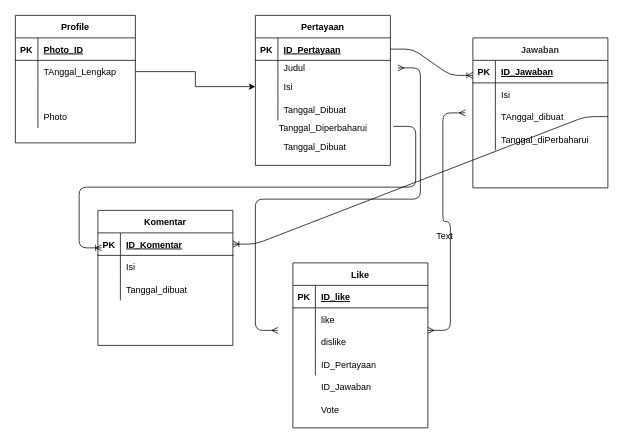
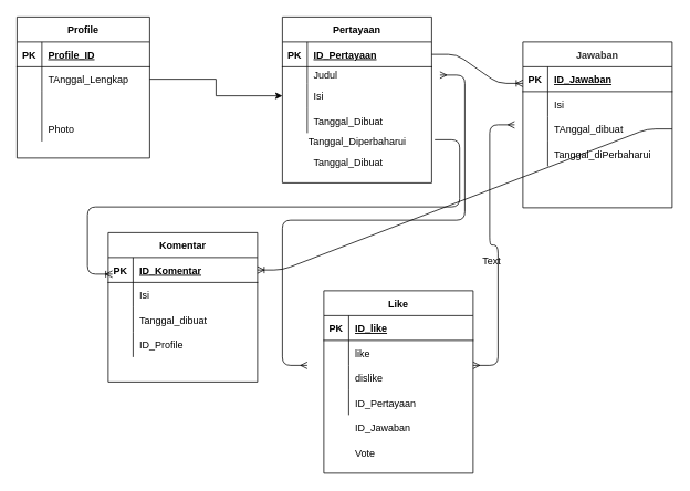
  <mxCell id="0" />
  <mxCell id="1" parent="0" />
  <mxCell id="2" value="Profile" style="shape=table;startSize=30;container=1;collapsible=1;childLayout=tableLayout;fixedRows=1;rowLines=0;fontStyle=1;align=center;resizeLast=1;" vertex="1" parent="1"><mxGeometry x="20" y="20" width="160" height="170" as="geometry" /></mxCell>
  <mxCell id="3" value="" style="shape=partialRectangle;collapsible=0;dropTarget=0;pointerEvents=0;fillColor=none;top=0;left=0;bottom=1;right=0;points=[[0,0.5],[1,0.5]];portConstraint=eastwest;" vertex="1" parent="2"><mxGeometry y="30" width="160" height="30" as="geometry" /></mxCell>
  <mxCell id="4" value="PK" style="shape=partialRectangle;connectable=0;fillColor=none;top=0;left=0;bottom=0;right=0;fontStyle=1;overflow=hidden;" vertex="1" parent="3"><mxGeometry width="30" height="30" as="geometry" /></mxCell>
- <mxCell id="5" value="Photo_ID" style="shape=partialRectangle;connectable=0;fillColor=none;top=0;left=0;bottom=0;right=0;align=left;spacingLeft=6;fontStyle=5;overflow=hidden;" vertex="1" parent="3"><mxGeometry x="30" width="130" height="30" as="geometry" /></mxCell>
+ <mxCell id="5" value="Profile_ID" style="shape=partialRectangle;connectable=0;fillColor=none;top=0;left=0;bottom=0;right=0;align=left;spacingLeft=6;fontStyle=5;overflow=hidden;" vertex="1" parent="3"><mxGeometry x="30" width="130" height="30" as="geometry" /></mxCell>
  <mxCell id="6" value="" style="shape=partialRectangle;collapsible=0;dropTarget=0;pointerEvents=0;fillColor=none;top=0;left=0;bottom=0;right=0;points=[[0,0.5],[1,0.5]];portConstraint=eastwest;" vertex="1" parent="2"><mxGeometry y="60" width="160" height="30" as="geometry" /></mxCell>
  <mxCell id="7" value="" style="shape=partialRectangle;connectable=0;fillColor=none;top=0;left=0;bottom=0;right=0;editable=1;overflow=hidden;" vertex="1" parent="6"><mxGeometry width="30" height="30" as="geometry" /></mxCell>
  <mxCell id="8" value="TAnggal_Lengkap" style="shape=partialRectangle;connectable=0;fillColor=none;top=0;left=0;bottom=0;right=0;align=left;spacingLeft=6;overflow=hidden;" vertex="1" parent="6"><mxGeometry x="30" width="130" height="30" as="geometry" /></mxCell>
  <mxCell id="9" value="" style="shape=partialRectangle;collapsible=0;dropTarget=0;pointerEvents=0;fillColor=none;top=0;left=0;bottom=0;right=0;points=[[0,0.5],[1,0.5]];portConstraint=eastwest;" vertex="1" parent="2"><mxGeometry y="90" width="160" height="30" as="geometry" /></mxCell>
  <mxCell id="10" value="" style="shape=partialRectangle;connectable=0;fillColor=none;top=0;left=0;bottom=0;right=0;editable=1;overflow=hidden;" vertex="1" parent="9"><mxGeometry width="30" height="30" as="geometry" /></mxCell>
  <mxCell id="11" value="" style="shape=partialRectangle;collapsible=0;dropTarget=0;pointerEvents=0;fillColor=none;top=0;left=0;bottom=0;right=0;points=[[0,0.5],[1,0.5]];portConstraint=eastwest;" vertex="1" parent="2"><mxGeometry y="120" width="160" height="30" as="geometry" /></mxCell>
  <mxCell id="12" value="" style="shape=partialRectangle;connectable=0;fillColor=none;top=0;left=0;bottom=0;right=0;editable=1;overflow=hidden;" vertex="1" parent="11"><mxGeometry width="30" height="30" as="geometry" /></mxCell>
  <mxCell id="13" value="Photo" style="shape=partialRectangle;connectable=0;fillColor=none;top=0;left=0;bottom=0;right=0;align=left;spacingLeft=6;overflow=hidden;" vertex="1" parent="11"><mxGeometry x="30" width="130" height="30" as="geometry" /></mxCell>
  <mxCell id="14" value="Pertayaan" style="shape=table;startSize=30;container=1;collapsible=1;childLayout=tableLayout;fixedRows=1;rowLines=0;fontStyle=1;align=center;resizeLast=1;" vertex="1" parent="1"><mxGeometry x="340" y="20" width="180" height="200" as="geometry" /></mxCell>
  <mxCell id="15" value="" style="shape=partialRectangle;collapsible=0;dropTarget=0;pointerEvents=0;fillColor=none;top=0;left=0;bottom=1;right=0;points=[[0,0.5],[1,0.5]];portConstraint=eastwest;" vertex="1" parent="14"><mxGeometry y="30" width="180" height="30" as="geometry" /></mxCell>
  <mxCell id="16" value="PK" style="shape=partialRectangle;connectable=0;fillColor=none;top=0;left=0;bottom=0;right=0;fontStyle=1;overflow=hidden;" vertex="1" parent="15"><mxGeometry width="30" height="30" as="geometry" /></mxCell>
  <mxCell id="17" value="ID_Pertayaan" style="shape=partialRectangle;connectable=0;fillColor=none;top=0;left=0;bottom=0;right=0;align=left;spacingLeft=6;fontStyle=5;overflow=hidden;" vertex="1" parent="15"><mxGeometry x="30" width="150" height="30" as="geometry" /></mxCell>
  <mxCell id="18" value="" style="shape=partialRectangle;collapsible=0;dropTarget=0;pointerEvents=0;fillColor=none;top=0;left=0;bottom=0;right=0;points=[[0,0.5],[1,0.5]];portConstraint=eastwest;" vertex="1" parent="14"><mxGeometry y="60" width="180" height="20" as="geometry" /></mxCell>
  <mxCell id="19" value="" style="shape=partialRectangle;connectable=0;fillColor=none;top=0;left=0;bottom=0;right=0;editable=1;overflow=hidden;" vertex="1" parent="18"><mxGeometry width="30" height="20" as="geometry" /></mxCell>
  <mxCell id="20" value="Judul" style="shape=partialRectangle;connectable=0;fillColor=none;top=0;left=0;bottom=0;right=0;align=left;spacingLeft=6;overflow=hidden;" vertex="1" parent="18"><mxGeometry x="30" width="150" height="20" as="geometry" /></mxCell>
  <mxCell id="21" value="" style="shape=partialRectangle;collapsible=0;dropTarget=0;pointerEvents=0;fillColor=none;top=0;left=0;bottom=0;right=0;points=[[0,0.5],[1,0.5]];portConstraint=eastwest;" vertex="1" parent="14"><mxGeometry y="80" width="180" height="30" as="geometry" /></mxCell>
  <mxCell id="22" value="" style="shape=partialRectangle;connectable=0;fillColor=none;top=0;left=0;bottom=0;right=0;editable=1;overflow=hidden;" vertex="1" parent="21"><mxGeometry width="30" height="30" as="geometry" /></mxCell>
  <mxCell id="23" value="Isi" style="shape=partialRectangle;connectable=0;fillColor=none;top=0;left=0;bottom=0;right=0;align=left;spacingLeft=6;overflow=hidden;" vertex="1" parent="21"><mxGeometry x="30" width="150" height="30" as="geometry" /></mxCell>
  <mxCell id="24" value="" style="shape=partialRectangle;collapsible=0;dropTarget=0;pointerEvents=0;fillColor=none;top=0;left=0;bottom=0;right=0;points=[[0,0.5],[1,0.5]];portConstraint=eastwest;" vertex="1" parent="14"><mxGeometry y="110" width="180" height="30" as="geometry" /></mxCell>
  <mxCell id="25" value="" style="shape=partialRectangle;connectable=0;fillColor=none;top=0;left=0;bottom=0;right=0;editable=1;overflow=hidden;" vertex="1" parent="24"><mxGeometry width="30" height="30" as="geometry" /></mxCell>
  <mxCell id="26" value="Tanggal_Dibuat" style="shape=partialRectangle;connectable=0;fillColor=none;top=0;left=0;bottom=0;right=0;align=left;spacingLeft=6;overflow=hidden;" vertex="1" parent="24"><mxGeometry x="30" width="150" height="30" as="geometry" /></mxCell>
  <mxCell id="27" value="Tanggal_Diperbaharui" style="text;html=1;align=center;verticalAlign=middle;resizable=0;points=[];autosize=1;" vertex="1" parent="14"><mxGeometry y="140" width="180" height="20" as="geometry" /></mxCell>
  <mxCell id="28" value="Tanggal_Dibuat" style="shape=partialRectangle;connectable=0;fillColor=none;top=0;left=0;bottom=0;right=0;align=left;spacingLeft=6;overflow=hidden;" vertex="1" parent="1"><mxGeometry x="370" y="180" width="150" height="30" as="geometry" /></mxCell>
  <mxCell id="29" value="" style="edgeStyle=entityRelationEdgeStyle;fontSize=12;html=1;endArrow=ERoneToMany;exitX=1;exitY=0.5;exitDx=0;exitDy=0;" edge="1" parent="1" source="15"><mxGeometry width="100" height="100" relative="1" as="geometry"><mxPoint x="530" y="200" as="sourcePoint" /><mxPoint x="630" y="100" as="targetPoint" /></mxGeometry></mxCell>
  <mxCell id="30" value="Jawaban" style="shape=table;startSize=30;container=1;collapsible=1;childLayout=tableLayout;fixedRows=1;rowLines=0;fontStyle=1;align=center;resizeLast=1;textOpacity=80;" vertex="1" parent="1"><mxGeometry x="630" y="50" width="180" height="200" as="geometry" /></mxCell>
  <mxCell id="31" value="" style="shape=partialRectangle;collapsible=0;dropTarget=0;pointerEvents=0;fillColor=none;top=0;left=0;bottom=1;right=0;points=[[0,0.5],[1,0.5]];portConstraint=eastwest;" vertex="1" parent="30"><mxGeometry y="30" width="180" height="30" as="geometry" /></mxCell>
  <mxCell id="32" value="PK" style="shape=partialRectangle;connectable=0;fillColor=none;top=0;left=0;bottom=0;right=0;fontStyle=1;overflow=hidden;" vertex="1" parent="31"><mxGeometry width="30" height="30" as="geometry" /></mxCell>
  <mxCell id="33" value="ID_Jawaban" style="shape=partialRectangle;connectable=0;fillColor=none;top=0;left=0;bottom=0;right=0;align=left;spacingLeft=6;fontStyle=5;overflow=hidden;" vertex="1" parent="31"><mxGeometry x="30" width="150" height="30" as="geometry" /></mxCell>
  <mxCell id="34" value="" style="shape=partialRectangle;collapsible=0;dropTarget=0;pointerEvents=0;fillColor=none;top=0;left=0;bottom=0;right=0;points=[[0,0.5],[1,0.5]];portConstraint=eastwest;" vertex="1" parent="30"><mxGeometry y="60" width="180" height="30" as="geometry" /></mxCell>
  <mxCell id="35" value="" style="shape=partialRectangle;connectable=0;fillColor=none;top=0;left=0;bottom=0;right=0;editable=1;overflow=hidden;" vertex="1" parent="34"><mxGeometry width="30" height="30" as="geometry" /></mxCell>
  <mxCell id="36" value="Isi" style="shape=partialRectangle;connectable=0;fillColor=none;top=0;left=0;bottom=0;right=0;align=left;spacingLeft=6;overflow=hidden;" vertex="1" parent="34"><mxGeometry x="30" width="150" height="30" as="geometry" /></mxCell>
  <mxCell id="37" value="" style="shape=partialRectangle;collapsible=0;dropTarget=0;pointerEvents=0;fillColor=none;top=0;left=0;bottom=0;right=0;points=[[0,0.5],[1,0.5]];portConstraint=eastwest;" vertex="1" parent="30"><mxGeometry y="90" width="180" height="30" as="geometry" /></mxCell>
  <mxCell id="38" value="" style="shape=partialRectangle;connectable=0;fillColor=none;top=0;left=0;bottom=0;right=0;editable=1;overflow=hidden;" vertex="1" parent="37"><mxGeometry width="30" height="30" as="geometry" /></mxCell>
  <mxCell id="39" value="TAnggal_dibuat" style="shape=partialRectangle;connectable=0;fillColor=none;top=0;left=0;bottom=0;right=0;align=left;spacingLeft=6;overflow=hidden;" vertex="1" parent="37"><mxGeometry x="30" width="150" height="30" as="geometry" /></mxCell>
  <mxCell id="40" value="" style="shape=partialRectangle;collapsible=0;dropTarget=0;pointerEvents=0;fillColor=none;top=0;left=0;bottom=0;right=0;points=[[0,0.5],[1,0.5]];portConstraint=eastwest;" vertex="1" parent="30"><mxGeometry y="120" width="180" height="30" as="geometry" /></mxCell>
  <mxCell id="41" value="" style="shape=partialRectangle;connectable=0;fillColor=none;top=0;left=0;bottom=0;right=0;editable=1;overflow=hidden;" vertex="1" parent="40"><mxGeometry width="30" height="30" as="geometry" /></mxCell>
  <mxCell id="42" value="Tanggal_diPerbaharui" style="shape=partialRectangle;connectable=0;fillColor=none;top=0;left=0;bottom=0;right=0;align=left;spacingLeft=6;overflow=hidden;" vertex="1" parent="40"><mxGeometry x="30" width="150" height="30" as="geometry" /></mxCell>
  <mxCell id="43" value="" style="edgeStyle=entityRelationEdgeStyle;fontSize=12;html=1;endArrow=ERoneToMany;exitX=1.021;exitY=0.4;exitDx=0;exitDy=0;exitPerimeter=0;" edge="1" parent="1" source="27"><mxGeometry width="100" height="100" relative="1" as="geometry"><mxPoint x="305" y="100" as="sourcePoint" /><mxPoint x="135" y="330" as="targetPoint" /></mxGeometry></mxCell>
  <mxCell id="44" value="" style="edgeStyle=entityRelationEdgeStyle;fontSize=12;html=1;endArrow=ERoneToMany;exitX=1;exitY=0.5;exitDx=0;exitDy=0;" edge="1" parent="1" source="37" target="48"><mxGeometry width="100" height="100" relative="1" as="geometry"><mxPoint x="720" y="330" as="sourcePoint" /><mxPoint x="650" y="241" as="targetPoint" /></mxGeometry></mxCell>
  <mxCell id="45" value="ID_Jawaban" style="shape=partialRectangle;connectable=0;fillColor=none;top=0;left=0;bottom=0;right=0;align=left;spacingLeft=6;overflow=hidden;" vertex="1" parent="1"><mxGeometry x="420" y="500" width="150" height="30" as="geometry" /></mxCell>
  <mxCell id="46" value="" style="edgeStyle=entityRelationEdgeStyle;fontSize=12;html=1;endArrow=ERmany;startArrow=ERmany;" edge="1" parent="1"><mxGeometry width="100" height="100" relative="1" as="geometry"><mxPoint x="570" y="440" as="sourcePoint" /><mxPoint x="620" y="150" as="targetPoint" /></mxGeometry></mxCell>
  <mxCell id="47" value="Komentar" style="shape=table;startSize=30;container=1;collapsible=1;childLayout=tableLayout;fixedRows=1;rowLines=0;fontStyle=1;align=center;resizeLast=1;" vertex="1" parent="1"><mxGeometry x="130" y="280" width="180" height="180" as="geometry" /></mxCell>
  <mxCell id="48" value="" style="shape=partialRectangle;collapsible=0;dropTarget=0;pointerEvents=0;fillColor=none;top=0;left=0;bottom=1;right=0;points=[[0,0.5],[1,0.5]];portConstraint=eastwest;" vertex="1" parent="47"><mxGeometry y="30" width="180" height="30" as="geometry" /></mxCell>
  <mxCell id="49" value="PK" style="shape=partialRectangle;connectable=0;fillColor=none;top=0;left=0;bottom=0;right=0;fontStyle=1;overflow=hidden;" vertex="1" parent="48"><mxGeometry width="30" height="30" as="geometry" /></mxCell>
  <mxCell id="50" value="ID_Komentar" style="shape=partialRectangle;connectable=0;fillColor=none;top=0;left=0;bottom=0;right=0;align=left;spacingLeft=6;fontStyle=5;overflow=hidden;" vertex="1" parent="48"><mxGeometry x="30" width="150" height="30" as="geometry" /></mxCell>
  <mxCell id="51" value="" style="shape=partialRectangle;collapsible=0;dropTarget=0;pointerEvents=0;fillColor=none;top=0;left=0;bottom=0;right=0;points=[[0,0.5],[1,0.5]];portConstraint=eastwest;" vertex="1" parent="47"><mxGeometry y="60" width="180" height="30" as="geometry" /></mxCell>
  <mxCell id="52" value="" style="shape=partialRectangle;connectable=0;fillColor=none;top=0;left=0;bottom=0;right=0;editable=1;overflow=hidden;" vertex="1" parent="51"><mxGeometry width="30" height="30" as="geometry" /></mxCell>
  <mxCell id="53" value="Isi" style="shape=partialRectangle;connectable=0;fillColor=none;top=0;left=0;bottom=0;right=0;align=left;spacingLeft=6;overflow=hidden;" vertex="1" parent="51"><mxGeometry x="30" width="150" height="30" as="geometry" /></mxCell>
  <mxCell id="54" value="" style="shape=partialRectangle;collapsible=0;dropTarget=0;pointerEvents=0;fillColor=none;top=0;left=0;bottom=0;right=0;points=[[0,0.5],[1,0.5]];portConstraint=eastwest;" vertex="1" parent="47"><mxGeometry y="90" width="180" height="30" as="geometry" /></mxCell>
  <mxCell id="55" value="" style="shape=partialRectangle;connectable=0;fillColor=none;top=0;left=0;bottom=0;right=0;editable=1;overflow=hidden;" vertex="1" parent="54"><mxGeometry width="30" height="30" as="geometry" /></mxCell>
  <mxCell id="56" value="Tanggal_dibuat" style="shape=partialRectangle;connectable=0;fillColor=none;top=0;left=0;bottom=0;right=0;align=left;spacingLeft=6;overflow=hidden;" vertex="1" parent="54"><mxGeometry x="30" width="150" height="30" as="geometry" /></mxCell>
  <mxCell id="57" value="" style="shape=partialRectangle;collapsible=0;dropTarget=0;pointerEvents=0;fillColor=none;top=0;left=0;bottom=0;right=0;points=[[0,0.5],[1,0.5]];portConstraint=eastwest;" vertex="1" parent="47"><mxGeometry y="120" width="180" height="30" as="geometry" /></mxCell>
  <mxCell id="58" value="" style="shape=partialRectangle;connectable=0;fillColor=none;top=0;left=0;bottom=0;right=0;editable=1;overflow=hidden;" vertex="1" parent="57"><mxGeometry width="30" height="30" as="geometry" /></mxCell>
+ <mxCell id="59" value="ID_Profile" style="shape=partialRectangle;connectable=0;fillColor=none;top=0;left=0;bottom=0;right=0;align=left;spacingLeft=6;overflow=hidden;" vertex="1" parent="57"><mxGeometry x="30" width="150" height="30" as="geometry" /></mxCell>
  <mxCell id="60" style="edgeStyle=orthogonalEdgeStyle;rounded=0;orthogonalLoop=1;jettySize=auto;html=1;exitX=1;exitY=0.5;exitDx=0;exitDy=0;" edge="1" parent="47" source="51" target="51"><mxGeometry relative="1" as="geometry" /></mxCell>
  <mxCell id="61" value="Like" style="shape=table;startSize=30;container=1;collapsible=1;childLayout=tableLayout;fixedRows=1;rowLines=0;fontStyle=1;align=center;resizeLast=1;" vertex="1" parent="1"><mxGeometry x="390" y="350" width="180" height="220" as="geometry" /></mxCell>
  <mxCell id="62" value="" style="shape=partialRectangle;collapsible=0;dropTarget=0;pointerEvents=0;fillColor=none;top=0;left=0;bottom=1;right=0;points=[[0,0.5],[1,0.5]];portConstraint=eastwest;" vertex="1" parent="61"><mxGeometry y="30" width="180" height="30" as="geometry" /></mxCell>
  <mxCell id="63" value="PK" style="shape=partialRectangle;connectable=0;fillColor=none;top=0;left=0;bottom=0;right=0;fontStyle=1;overflow=hidden;" vertex="1" parent="62"><mxGeometry width="30" height="30" as="geometry" /></mxCell>
  <mxCell id="64" value="ID_like" style="shape=partialRectangle;connectable=0;fillColor=none;top=0;left=0;bottom=0;right=0;align=left;spacingLeft=6;fontStyle=5;overflow=hidden;" vertex="1" parent="62"><mxGeometry x="30" width="150" height="30" as="geometry" /></mxCell>
  <mxCell id="65" value="" style="shape=partialRectangle;collapsible=0;dropTarget=0;pointerEvents=0;fillColor=none;top=0;left=0;bottom=0;right=0;points=[[0,0.5],[1,0.5]];portConstraint=eastwest;" vertex="1" parent="61"><mxGeometry y="60" width="180" height="30" as="geometry" /></mxCell>
  <mxCell id="66" value="" style="shape=partialRectangle;connectable=0;fillColor=none;top=0;left=0;bottom=0;right=0;editable=1;overflow=hidden;" vertex="1" parent="65"><mxGeometry width="30" height="30" as="geometry" /></mxCell>
  <mxCell id="67" value="like" style="shape=partialRectangle;connectable=0;fillColor=none;top=0;left=0;bottom=0;right=0;align=left;spacingLeft=6;overflow=hidden;" vertex="1" parent="65"><mxGeometry x="30" width="150" height="30" as="geometry" /></mxCell>
  <mxCell id="68" value="" style="shape=partialRectangle;collapsible=0;dropTarget=0;pointerEvents=0;fillColor=none;top=0;left=0;bottom=0;right=0;points=[[0,0.5],[1,0.5]];portConstraint=eastwest;" vertex="1" parent="61"><mxGeometry y="90" width="180" height="30" as="geometry" /></mxCell>
  <mxCell id="69" value="" style="shape=partialRectangle;connectable=0;fillColor=none;top=0;left=0;bottom=0;right=0;editable=1;overflow=hidden;" vertex="1" parent="68"><mxGeometry width="30" height="30" as="geometry" /></mxCell>
  <mxCell id="70" value="dislike" style="shape=partialRectangle;connectable=0;fillColor=none;top=0;left=0;bottom=0;right=0;align=left;spacingLeft=6;overflow=hidden;" vertex="1" parent="68"><mxGeometry x="30" width="150" height="30" as="geometry" /></mxCell>
  <mxCell id="71" value="" style="shape=partialRectangle;collapsible=0;dropTarget=0;pointerEvents=0;fillColor=none;top=0;left=0;bottom=0;right=0;points=[[0,0.5],[1,0.5]];portConstraint=eastwest;" vertex="1" parent="61"><mxGeometry y="120" width="180" height="30" as="geometry" /></mxCell>
  <mxCell id="72" value="" style="shape=partialRectangle;connectable=0;fillColor=none;top=0;left=0;bottom=0;right=0;editable=1;overflow=hidden;" vertex="1" parent="71"><mxGeometry width="30" height="30" as="geometry" /></mxCell>
  <mxCell id="73" value="ID_Pertayaan" style="shape=partialRectangle;connectable=0;fillColor=none;top=0;left=0;bottom=0;right=0;align=left;spacingLeft=6;overflow=hidden;" vertex="1" parent="71"><mxGeometry x="30" width="150" height="30" as="geometry" /></mxCell>
  <mxCell id="74" value="" style="edgeStyle=entityRelationEdgeStyle;fontSize=12;html=1;endArrow=ERmany;startArrow=ERmany;" edge="1" parent="1"><mxGeometry width="100" height="100" relative="1" as="geometry"><mxPoint x="530" y="90" as="sourcePoint" /><mxPoint x="370" y="440" as="targetPoint" /></mxGeometry></mxCell>
  <mxCell id="75" style="edgeStyle=orthogonalEdgeStyle;rounded=0;orthogonalLoop=1;jettySize=auto;html=1;entryX=0;entryY=0.5;entryDx=0;entryDy=0;" edge="1" parent="1" source="6" target="21"><mxGeometry relative="1" as="geometry" /></mxCell>
  <mxCell id="76" value="Vote" style="shape=partialRectangle;connectable=0;fillColor=none;top=0;left=0;bottom=0;right=0;align=left;spacingLeft=6;overflow=hidden;" vertex="1" parent="1"><mxGeometry x="420" y="530" width="150" height="30" as="geometry" /></mxCell>
  <mxCell id="77" value="Text" style="text;html=1;align=center;verticalAlign=middle;resizable=0;points=[];autosize=1;" vertex="1" parent="1"><mxGeometry x="572" y="304" width="40" height="20" as="geometry" /></mxCell>
